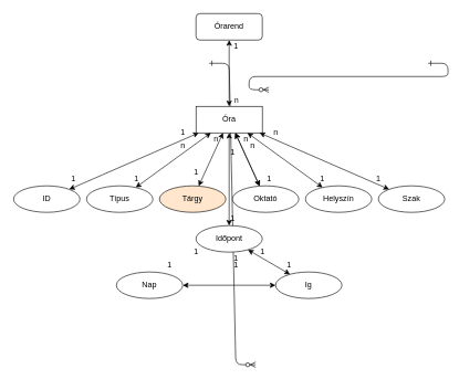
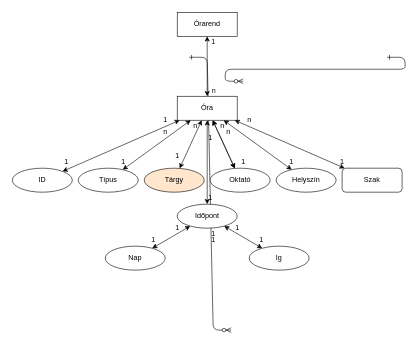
  <mxCell id="0" />
  <mxCell id="1" parent="0" />
  <mxCell id="2" value="" style="edgeStyle=entityRelationEdgeStyle;endArrow=ERzeroToMany;startArrow=ERone;endFill=1;startFill=0;" parent="1" edge="1"><mxGeometry width="100" height="100" relative="1" as="geometry"><mxPoint x="315" y="95" as="sourcePoint" /><mxPoint x="385" y="550" as="targetPoint" /></mxGeometry></mxCell>
  <mxCell id="3" value="" style="edgeStyle=entityRelationEdgeStyle;endArrow=ERzeroToMany;startArrow=ERone;endFill=1;startFill=0;" parent="1" edge="1"><mxGeometry width="100" height="100" relative="1" as="geometry"><mxPoint x="645" y="95" as="sourcePoint" /><mxPoint x="405" y="135" as="targetPoint" /></mxGeometry></mxCell>
  <mxCell id="4" value="" style="rounded=0;orthogonalLoop=1;jettySize=auto;html=1;startArrow=classic;startFill=1;" edge="1" parent="1" source="6" target="10"><mxGeometry relative="1" as="geometry" /></mxCell>
  <mxCell id="5" value="n" style="edgeLabel;html=1;align=center;verticalAlign=middle;resizable=0;points=[];" vertex="1" connectable="0" parent="4"><mxGeometry x="0.797" y="8" relative="1" as="geometry"><mxPoint x="2" as="offset" /></mxGeometry></mxCell>
- <mxCell id="6" value="Órarend" style="whiteSpace=wrap;html=1;align=center;rounded=1;" vertex="1" parent="1"><mxGeometry x="295" y="20" width="100" height="40" as="geometry" /></mxCell>
+ <mxCell id="6" value="Órarend" style="whiteSpace=wrap;html=1;align=center;" vertex="1" parent="1"><mxGeometry x="295" y="20" width="100" height="40" as="geometry" /></mxCell>
  <mxCell id="7" style="rounded=0;orthogonalLoop=1;jettySize=auto;html=1;startArrow=classic;startFill=1;" edge="1" parent="1" source="10" target="12"><mxGeometry relative="1" as="geometry" /></mxCell>
  <mxCell id="8" value="" style="edgeStyle=none;rounded=0;orthogonalLoop=1;jettySize=auto;html=1;startArrow=classic;startFill=1;" edge="1" parent="1" source="10" target="18"><mxGeometry relative="1" as="geometry" /></mxCell>
  <mxCell id="9" style="edgeStyle=none;rounded=0;orthogonalLoop=1;jettySize=auto;html=1;startArrow=classic;startFill=1;" edge="1" parent="1" source="10" target="23"><mxGeometry relative="1" as="geometry"><mxPoint x="345" y="340" as="targetPoint" /></mxGeometry></mxCell>
  <mxCell id="10" value="Óra" style="whiteSpace=wrap;html=1;align=center;" vertex="1" parent="1"><mxGeometry x="295" y="160" width="100" height="40" as="geometry" /></mxCell>
  <mxCell id="11" value="1" style="text;html=1;align=center;verticalAlign=middle;resizable=0;points=[];autosize=1;strokeColor=none;fillColor=none;" vertex="1" parent="1"><mxGeometry x="345" y="60" width="20" height="20" as="geometry" /></mxCell>
  <mxCell id="12" value="ID" style="ellipse;whiteSpace=wrap;html=1;align=center;flipH=1;flipV=1;" vertex="1" parent="1"><mxGeometry x="20" y="280" width="100" height="40" as="geometry" /></mxCell>
  <mxCell id="13" style="rounded=0;orthogonalLoop=1;jettySize=auto;html=1;startArrow=classic;startFill=1;" edge="1" parent="1" target="14" source="10"><mxGeometry relative="1" as="geometry"><mxPoint x="434.163" y="200" as="sourcePoint" /></mxGeometry></mxCell>
  <mxCell id="14" value="Típus" style="ellipse;whiteSpace=wrap;html=1;align=center;flipH=1;flipV=1;" vertex="1" parent="1"><mxGeometry x="130" y="280" width="100" height="40" as="geometry" /></mxCell>
  <mxCell id="15" style="rounded=0;orthogonalLoop=1;jettySize=auto;html=1;startArrow=classic;startFill=1;" edge="1" parent="1" target="16" source="10"><mxGeometry relative="1" as="geometry"><mxPoint x="543.333" y="200" as="sourcePoint" /></mxGeometry></mxCell>
  <mxCell id="16" value="Tárgy" style="ellipse;whiteSpace=wrap;html=1;align=center;flipH=1;flipV=1;fillColor=#ffe6cc;" vertex="1" parent="1"><mxGeometry x="240" y="280" width="100" height="40" as="geometry" /></mxCell>
  <mxCell id="17" style="rounded=0;orthogonalLoop=1;jettySize=auto;html=1;startArrow=classic;startFill=1;" edge="1" parent="1" target="18" source="10"><mxGeometry relative="1" as="geometry"><mxPoint x="653.333" y="200" as="sourcePoint" /></mxGeometry></mxCell>
  <mxCell id="18" value="Oktató" style="ellipse;whiteSpace=wrap;html=1;align=center;flipH=1;flipV=1;" vertex="1" parent="1"><mxGeometry x="350" y="280" width="100" height="40" as="geometry" /></mxCell>
  <mxCell id="19" style="rounded=0;orthogonalLoop=1;jettySize=auto;html=1;startArrow=classic;startFill=1;" edge="1" parent="1" target="20" source="10"><mxGeometry relative="1" as="geometry"><mxPoint x="763.333" y="200" as="sourcePoint" /></mxGeometry></mxCell>
  <mxCell id="20" value="Helyszín" style="ellipse;whiteSpace=wrap;html=1;align=center;flipH=1;flipV=1;" vertex="1" parent="1"><mxGeometry x="460" y="280" width="100" height="40" as="geometry" /></mxCell>
  <mxCell id="21" style="rounded=0;orthogonalLoop=1;jettySize=auto;html=1;startArrow=classic;startFill=1;" edge="1" parent="1" target="22" source="10"><mxGeometry relative="1" as="geometry"><mxPoint x="733.333" y="200" as="sourcePoint" /></mxGeometry></mxCell>
- <mxCell id="22" value="Szak" style="ellipse;whiteSpace=wrap;html=1;align=center;flipH=1;flipV=1;" vertex="1" parent="1"><mxGeometry x="570" y="280" width="100" height="40" as="geometry" /></mxCell>
+ <mxCell id="22" value="Szak" style="whiteSpace=wrap;html=1;align=center;flipH=1;flipV=1;rounded=1;" vertex="1" parent="1"><mxGeometry x="570" y="280" width="100" height="40" as="geometry" /></mxCell>
  <mxCell id="23" value="Időpont" style="ellipse;whiteSpace=wrap;html=1;align=center;flipH=1;flipV=1;" vertex="1" parent="1"><mxGeometry x="295" y="340" width="100" height="40" as="geometry" /></mxCell>
- <mxCell id="24" style="edgeStyle=none;rounded=0;orthogonalLoop=1;jettySize=auto;html=1;startArrow=classic;startFill=1;" edge="1" parent="1" source="25" target="27"><mxGeometry relative="1" as="geometry" /></mxCell>
+ <mxCell id="24" style="edgeStyle=none;rounded=0;orthogonalLoop=1;jettySize=auto;html=1;startArrow=classic;startFill=1;" edge="1" parent="1" source="25" target="23"><mxGeometry relative="1" as="geometry" /></mxCell>
  <mxCell id="25" value="Nap" style="ellipse;whiteSpace=wrap;html=1;align=center;flipH=1;flipV=1;" vertex="1" parent="1"><mxGeometry x="175" y="410" width="100" height="40" as="geometry" /></mxCell>
  <mxCell id="26" style="edgeStyle=none;rounded=0;orthogonalLoop=1;jettySize=auto;html=1;startArrow=classic;startFill=1;" edge="1" parent="1" source="27" target="23"><mxGeometry relative="1" as="geometry" /></mxCell>
  <mxCell id="27" value="Ig" style="ellipse;whiteSpace=wrap;html=1;align=center;flipH=1;flipV=1;" vertex="1" parent="1"><mxGeometry x="415" y="410" width="100" height="40" as="geometry" /></mxCell>
  <mxCell id="28" value="1" style="text;html=1;align=center;verticalAlign=middle;resizable=0;points=[];autosize=1;strokeColor=none;fillColor=none;" vertex="1" parent="1"><mxGeometry x="385" y="370" width="20" height="20" as="geometry" /></mxCell>
  <mxCell id="29" value="1" style="text;html=1;align=center;verticalAlign=middle;resizable=0;points=[];autosize=1;strokeColor=none;fillColor=none;" vertex="1" parent="1"><mxGeometry x="425" y="390" width="20" height="20" as="geometry" /></mxCell>
  <mxCell id="30" value="1" style="text;html=1;align=center;verticalAlign=middle;resizable=0;points=[];autosize=1;strokeColor=none;fillColor=none;" vertex="1" parent="1"><mxGeometry x="345" y="390" width="20" height="20" as="geometry" /></mxCell>
  <mxCell id="31" value="1" style="text;html=1;align=center;verticalAlign=middle;resizable=0;points=[];autosize=1;strokeColor=none;fillColor=none;" vertex="1" parent="1"><mxGeometry x="345" y="380" width="20" height="20" as="geometry" /></mxCell>
  <mxCell id="32" value="1" style="text;html=1;align=center;verticalAlign=middle;resizable=0;points=[];autosize=1;strokeColor=none;fillColor=none;" vertex="1" parent="1"><mxGeometry x="245" y="390" width="20" height="20" as="geometry" /></mxCell>
  <mxCell id="33" value="1" style="text;html=1;align=center;verticalAlign=middle;resizable=0;points=[];autosize=1;strokeColor=none;fillColor=none;" vertex="1" parent="1"><mxGeometry x="285" y="370" width="20" height="20" as="geometry" /></mxCell>
  <mxCell id="34" value="n" style="text;html=1;align=center;verticalAlign=middle;resizable=0;points=[];autosize=1;strokeColor=none;fillColor=none;" vertex="1" parent="1"><mxGeometry x="405" y="190" width="20" height="20" as="geometry" /></mxCell>
  <mxCell id="35" value="1" style="text;html=1;align=center;verticalAlign=middle;resizable=0;points=[];autosize=1;strokeColor=none;fillColor=none;" vertex="1" parent="1"><mxGeometry x="340" y="320" width="20" height="20" as="geometry" /></mxCell>
  <mxCell id="36" value="1" style="text;html=1;align=center;verticalAlign=middle;resizable=0;points=[];autosize=1;strokeColor=none;fillColor=none;" vertex="1" parent="1"><mxGeometry x="340" y="220" width="20" height="20" as="geometry" /></mxCell>
  <mxCell id="37" value="1" style="text;html=1;align=center;verticalAlign=middle;resizable=0;points=[];autosize=1;strokeColor=none;fillColor=none;" vertex="1" parent="1"><mxGeometry x="560" y="260" width="20" height="20" as="geometry" /></mxCell>
  <mxCell id="38" value="1" style="text;html=1;align=center;verticalAlign=middle;resizable=0;points=[];autosize=1;strokeColor=none;fillColor=none;" vertex="1" parent="1"><mxGeometry x="475" y="260" width="20" height="20" as="geometry" /></mxCell>
  <mxCell id="39" value="1" style="text;html=1;align=center;verticalAlign=middle;resizable=0;points=[];autosize=1;strokeColor=none;fillColor=none;" vertex="1" parent="1"><mxGeometry x="395" y="260" width="20" height="20" as="geometry" /></mxCell>
  <mxCell id="40" value="1" style="text;html=1;align=center;verticalAlign=middle;resizable=0;points=[];autosize=1;strokeColor=none;fillColor=none;" vertex="1" parent="1"><mxGeometry x="285" y="250" width="20" height="20" as="geometry" /></mxCell>
  <mxCell id="41" value="1" style="text;html=1;align=center;verticalAlign=middle;resizable=0;points=[];autosize=1;strokeColor=none;fillColor=none;" vertex="1" parent="1"><mxGeometry x="195" y="260" width="20" height="20" as="geometry" /></mxCell>
  <mxCell id="42" value="n" style="text;html=1;align=center;verticalAlign=middle;resizable=0;points=[];autosize=1;strokeColor=none;fillColor=none;" vertex="1" parent="1"><mxGeometry x="265" y="210" width="20" height="20" as="geometry" /></mxCell>
  <mxCell id="43" value="1" style="text;html=1;align=center;verticalAlign=middle;resizable=0;points=[];autosize=1;strokeColor=none;fillColor=none;" vertex="1" parent="1"><mxGeometry x="100" y="260" width="20" height="20" as="geometry" /></mxCell>
  <mxCell id="44" value="1" style="text;html=1;align=center;verticalAlign=middle;resizable=0;points=[];autosize=1;strokeColor=none;fillColor=none;" vertex="1" parent="1"><mxGeometry x="265" y="190" width="20" height="20" as="geometry" /></mxCell>
  <mxCell id="45" value="n" style="text;html=1;align=center;verticalAlign=middle;resizable=0;points=[];autosize=1;strokeColor=none;fillColor=none;" vertex="1" parent="1"><mxGeometry x="370" y="210" width="20" height="20" as="geometry" /></mxCell>
  <mxCell id="46" value="n" style="text;html=1;align=center;verticalAlign=middle;resizable=0;points=[];autosize=1;strokeColor=none;fillColor=none;" vertex="1" parent="1"><mxGeometry x="360" y="200" width="20" height="20" as="geometry" /></mxCell>
  <mxCell id="47" value="n" style="text;html=1;align=center;verticalAlign=middle;resizable=0;points=[];autosize=1;strokeColor=none;fillColor=none;" vertex="1" parent="1"><mxGeometry x="315" y="200" width="20" height="20" as="geometry" /></mxCell>
